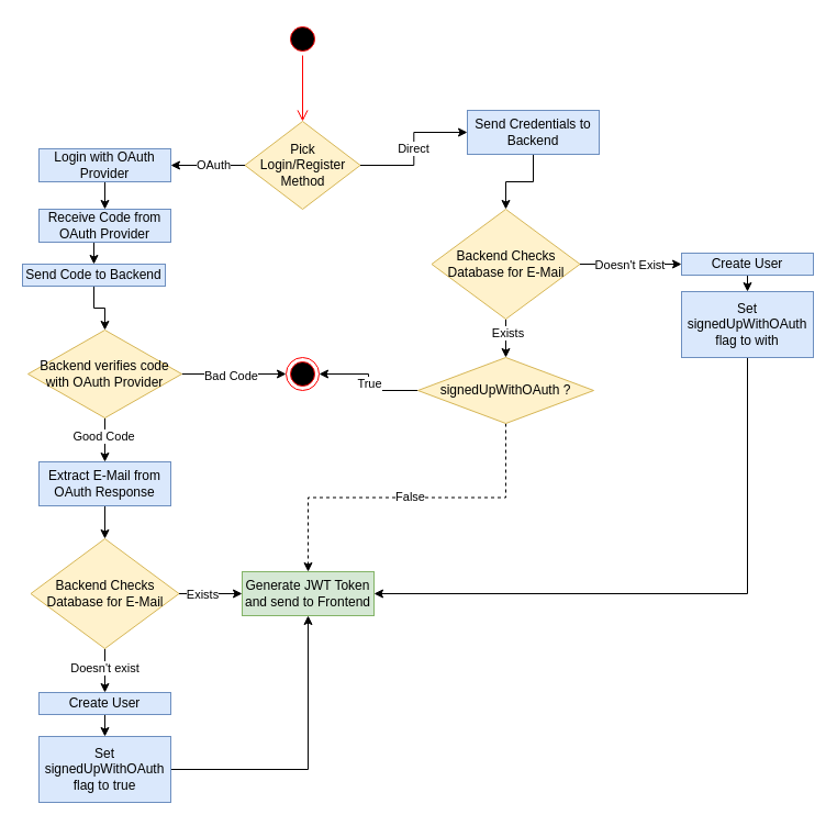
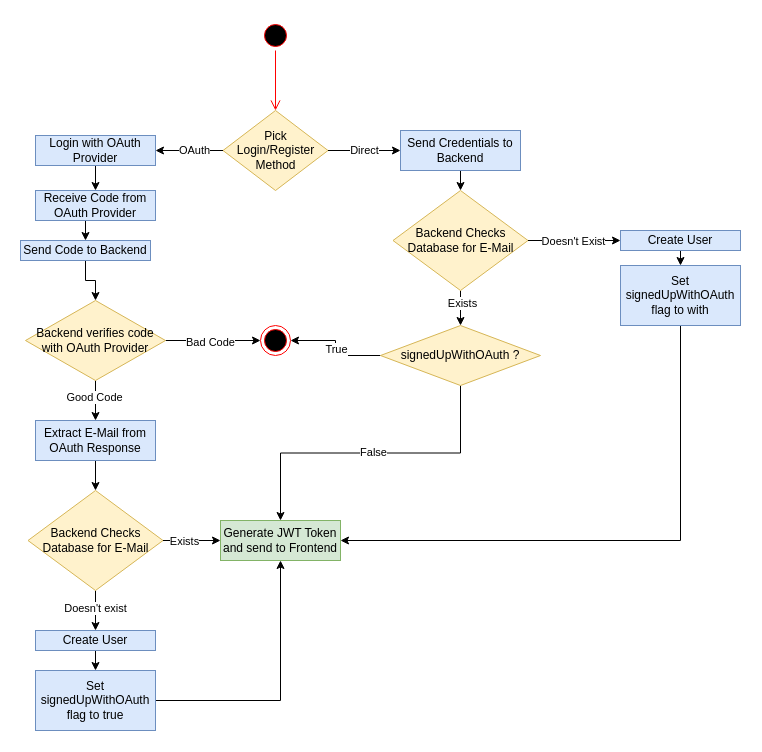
  <mxCell id="0" />
  <mxCell id="1" parent="0" />
  <mxCell id="2" value="" style="ellipse;html=1;shape=startState;fillColor=#000000;strokeColor=#ff0000;" parent="1" vertex="1"><mxGeometry x="260" y="20" width="30" height="30" as="geometry" /></mxCell>
  <mxCell id="3" value="" style="edgeStyle=orthogonalEdgeStyle;html=1;verticalAlign=bottom;endArrow=open;endSize=8;strokeColor=#ff0000;rounded=0;entryX=0.5;entryY=0;entryDx=0;entryDy=0;" parent="1" source="2" target="8" edge="1"><mxGeometry relative="1" as="geometry"><mxPoint x="275" y="130" as="targetPoint" /></mxGeometry></mxCell>
  <mxCell id="4" style="edgeStyle=orthogonalEdgeStyle;rounded=0;orthogonalLoop=1;jettySize=auto;html=1;exitX=0;exitY=0.5;exitDx=0;exitDy=0;entryX=1;entryY=0.5;entryDx=0;entryDy=0;" parent="1" source="8" target="10" edge="1"><mxGeometry relative="1" as="geometry" /></mxCell>
  <mxCell id="5" value="OAuth" style="edgeLabel;html=1;align=center;verticalAlign=middle;resizable=0;points=[];" parent="4" vertex="1" connectable="0"><mxGeometry x="-0.13" y="-1" relative="1" as="geometry"><mxPoint as="offset" /></mxGeometry></mxCell>
  <mxCell id="6" style="edgeStyle=orthogonalEdgeStyle;rounded=0;orthogonalLoop=1;jettySize=auto;html=1;exitX=1;exitY=0.5;exitDx=0;exitDy=0;entryX=0;entryY=0.5;entryDx=0;entryDy=0;" parent="1" source="8" target="32" edge="1"><mxGeometry relative="1" as="geometry" /></mxCell>
  <mxCell id="7" value="Direct" style="edgeLabel;html=1;align=center;verticalAlign=middle;resizable=0;points=[];" parent="6" vertex="1" connectable="0"><mxGeometry y="1" relative="1" as="geometry"><mxPoint as="offset" /></mxGeometry></mxCell>
  <mxCell id="8" value="Pick Login/Register Method" style="rhombus;whiteSpace=wrap;html=1;fillColor=#fff2cc;strokeColor=#d6b656;" parent="1" vertex="1"><mxGeometry x="222.5" y="110" width="105" height="80" as="geometry" /></mxCell>
  <mxCell id="9" style="edgeStyle=orthogonalEdgeStyle;rounded=0;orthogonalLoop=1;jettySize=auto;html=1;exitX=0.5;exitY=1;exitDx=0;exitDy=0;entryX=0.5;entryY=0;entryDx=0;entryDy=0;" parent="1" source="10" target="12" edge="1"><mxGeometry relative="1" as="geometry" /></mxCell>
  <mxCell id="10" value="Login with OAuth Provider" style="rounded=0;whiteSpace=wrap;html=1;fillColor=#dae8fc;strokeColor=#6c8ebf;" parent="1" vertex="1"><mxGeometry x="35" y="135" width="120" height="30" as="geometry" /></mxCell>
  <mxCell id="11" style="edgeStyle=orthogonalEdgeStyle;rounded=0;orthogonalLoop=1;jettySize=auto;html=1;exitX=0.5;exitY=1;exitDx=0;exitDy=0;entryX=0.5;entryY=0;entryDx=0;entryDy=0;" parent="1" source="12" target="14" edge="1"><mxGeometry relative="1" as="geometry" /></mxCell>
  <mxCell id="12" value="Receive Code from OAuth Provider" style="html=1;whiteSpace=wrap;fillColor=#dae8fc;strokeColor=#6c8ebf;" parent="1" vertex="1"><mxGeometry x="35" y="190" width="120" height="30" as="geometry" /></mxCell>
  <mxCell id="13" style="edgeStyle=orthogonalEdgeStyle;rounded=0;orthogonalLoop=1;jettySize=auto;html=1;exitX=0.5;exitY=1;exitDx=0;exitDy=0;entryX=0.5;entryY=0;entryDx=0;entryDy=0;" parent="1" source="14" target="19" edge="1"><mxGeometry relative="1" as="geometry"><mxPoint x="95" y="453" as="targetPoint" /></mxGeometry></mxCell>
  <mxCell id="14" value="Send Code to Backend" style="rounded=0;whiteSpace=wrap;html=1;fillColor=#dae8fc;strokeColor=#6c8ebf;" parent="1" vertex="1"><mxGeometry x="20" y="240" width="130" height="20" as="geometry" /></mxCell>
  <mxCell id="15" style="edgeStyle=orthogonalEdgeStyle;rounded=0;orthogonalLoop=1;jettySize=auto;html=1;exitX=0.5;exitY=1;exitDx=0;exitDy=0;entryX=0.5;entryY=0;entryDx=0;entryDy=0;" parent="1" source="19" target="48" edge="1"><mxGeometry relative="1" as="geometry"><mxPoint x="95" y="420" as="targetPoint" /></mxGeometry></mxCell>
  <mxCell id="16" value="Good Code" style="edgeLabel;html=1;align=center;verticalAlign=middle;resizable=0;points=[];" parent="15" vertex="1" connectable="0"><mxGeometry x="-0.217" y="-2" relative="1" as="geometry"><mxPoint as="offset" /></mxGeometry></mxCell>
  <mxCell id="17" style="edgeStyle=orthogonalEdgeStyle;rounded=0;orthogonalLoop=1;jettySize=auto;html=1;exitX=1;exitY=0.5;exitDx=0;exitDy=0;" parent="1" source="19" target="29" edge="1"><mxGeometry relative="1" as="geometry"><mxPoint x="215" y="339.833" as="targetPoint" /></mxGeometry></mxCell>
  <mxCell id="18" value="Bad Code" style="edgeLabel;html=1;align=center;verticalAlign=middle;resizable=0;points=[];" parent="17" vertex="1" connectable="0"><mxGeometry x="-0.083" y="-1" relative="1" as="geometry"><mxPoint as="offset" /></mxGeometry></mxCell>
  <mxCell id="19" value="Backend verifies code with OAuth Provider" style="rhombus;whiteSpace=wrap;html=1;fillColor=#fff2cc;strokeColor=#d6b656;" parent="1" vertex="1"><mxGeometry x="25" y="300" width="140" height="80" as="geometry" /></mxCell>
  <mxCell id="20" style="edgeStyle=orthogonalEdgeStyle;rounded=0;orthogonalLoop=1;jettySize=auto;html=1;exitX=0.5;exitY=1;exitDx=0;exitDy=0;entryX=0.5;entryY=0;entryDx=0;entryDy=0;" parent="1" source="24" target="26" edge="1"><mxGeometry relative="1" as="geometry" /></mxCell>
  <mxCell id="21" value="Doesn't exist" style="edgeLabel;html=1;align=center;verticalAlign=middle;resizable=0;points=[];" parent="20" vertex="1" connectable="0"><mxGeometry x="-0.148" y="-1" relative="1" as="geometry"><mxPoint as="offset" /></mxGeometry></mxCell>
  <mxCell id="22" style="edgeStyle=orthogonalEdgeStyle;rounded=0;orthogonalLoop=1;jettySize=auto;html=1;exitX=1;exitY=0.5;exitDx=0;exitDy=0;entryX=0;entryY=0.5;entryDx=0;entryDy=0;" parent="1" source="24" target="30" edge="1"><mxGeometry relative="1" as="geometry" /></mxCell>
  <mxCell id="23" value="Exists" style="edgeLabel;html=1;align=center;verticalAlign=middle;resizable=0;points=[];" parent="22" vertex="1" connectable="0"><mxGeometry x="-0.275" relative="1" as="geometry"><mxPoint as="offset" /></mxGeometry></mxCell>
  <mxCell id="24" value="Backend Checks Database for E-Mail" style="rhombus;whiteSpace=wrap;html=1;fillColor=#fff2cc;strokeColor=#d6b656;" parent="1" vertex="1"><mxGeometry x="27.5" y="490" width="135" height="100" as="geometry" /></mxCell>
  <mxCell id="25" style="edgeStyle=orthogonalEdgeStyle;rounded=0;orthogonalLoop=1;jettySize=auto;html=1;exitX=0.5;exitY=1;exitDx=0;exitDy=0;entryX=0.5;entryY=0;entryDx=0;entryDy=0;" parent="1" source="26" target="28" edge="1"><mxGeometry relative="1" as="geometry" /></mxCell>
  <mxCell id="26" value="Create User" style="rounded=0;whiteSpace=wrap;html=1;fillColor=#dae8fc;strokeColor=#6c8ebf;" parent="1" vertex="1"><mxGeometry x="35" y="630" width="120" height="20" as="geometry" /></mxCell>
  <mxCell id="27" style="edgeStyle=orthogonalEdgeStyle;rounded=0;orthogonalLoop=1;jettySize=auto;html=1;exitX=1;exitY=0.5;exitDx=0;exitDy=0;entryX=0.5;entryY=1;entryDx=0;entryDy=0;" parent="1" source="28" target="30" edge="1"><mxGeometry relative="1" as="geometry" /></mxCell>
  <mxCell id="28" value="Set signedUpWithOAuth flag to true" style="rounded=0;whiteSpace=wrap;html=1;fillColor=#dae8fc;strokeColor=#6c8ebf;" parent="1" vertex="1"><mxGeometry x="35" y="670" width="120" height="60" as="geometry" /></mxCell>
  <mxCell id="29" value="" style="ellipse;html=1;shape=endState;fillColor=#000000;strokeColor=#ff0000;" parent="1" vertex="1"><mxGeometry x="260" y="325.003" width="30" height="30" as="geometry" /></mxCell>
  <mxCell id="30" value="Generate JWT Token and send to Frontend" style="rounded=0;whiteSpace=wrap;html=1;fillColor=#d5e8d4;strokeColor=#82b366;" parent="1" vertex="1"><mxGeometry x="220" y="520" width="120" height="40" as="geometry" /></mxCell>
  <mxCell id="31" style="edgeStyle=orthogonalEdgeStyle;rounded=0;orthogonalLoop=1;jettySize=auto;html=1;exitX=0.5;exitY=1;exitDx=0;exitDy=0;entryX=0.5;entryY=0;entryDx=0;entryDy=0;" parent="1" source="32" target="37" edge="1"><mxGeometry relative="1" as="geometry" /></mxCell>
- <mxCell id="32" value="Send Credentials to Backend" style="rounded=0;whiteSpace=wrap;html=1;fillColor=#dae8fc;strokeColor=#6c8ebf;" parent="1" vertex="1"><mxGeometry x="425" y="100" width="120" height="40" as="geometry" /></mxCell>
+ <mxCell id="32" value="Send Credentials to Backend" style="rounded=0;whiteSpace=wrap;html=1;fillColor=#dae8fc;strokeColor=#6c8ebf;" parent="1" vertex="1"><mxGeometry x="400" y="130" width="120" height="40" as="geometry" /></mxCell>
  <mxCell id="33" style="edgeStyle=orthogonalEdgeStyle;rounded=0;orthogonalLoop=1;jettySize=auto;html=1;exitX=1;exitY=0.5;exitDx=0;exitDy=0;entryX=0;entryY=0.5;entryDx=0;entryDy=0;" parent="1" source="37" target="39" edge="1"><mxGeometry relative="1" as="geometry" /></mxCell>
  <mxCell id="34" value="Doesn't Exist" style="edgeLabel;html=1;align=center;verticalAlign=middle;resizable=0;points=[];" parent="33" vertex="1" connectable="0"><mxGeometry x="-0.027" relative="1" as="geometry"><mxPoint as="offset" /></mxGeometry></mxCell>
  <mxCell id="35" style="edgeStyle=orthogonalEdgeStyle;rounded=0;orthogonalLoop=1;jettySize=auto;html=1;exitX=0.5;exitY=1;exitDx=0;exitDy=0;entryX=0.5;entryY=0;entryDx=0;entryDy=0;" parent="1" source="37" target="46" edge="1"><mxGeometry relative="1" as="geometry" /></mxCell>
  <mxCell id="36" value="Exists" style="edgeLabel;html=1;align=center;verticalAlign=middle;resizable=0;points=[];" parent="35" vertex="1" connectable="0"><mxGeometry x="-0.304" y="1" relative="1" as="geometry"><mxPoint as="offset" /></mxGeometry></mxCell>
  <mxCell id="37" value="Backend Checks Database for E-Mail" style="rhombus;whiteSpace=wrap;html=1;fillColor=#fff2cc;strokeColor=#d6b656;" parent="1" vertex="1"><mxGeometry x="392.5" y="190" width="135" height="100" as="geometry" /></mxCell>
  <mxCell id="38" style="edgeStyle=orthogonalEdgeStyle;rounded=0;orthogonalLoop=1;jettySize=auto;html=1;exitX=0.5;exitY=1;exitDx=0;exitDy=0;entryX=0.5;entryY=0;entryDx=0;entryDy=0;" parent="1" source="39" target="41" edge="1"><mxGeometry relative="1" as="geometry" /></mxCell>
  <mxCell id="39" value="Create User" style="rounded=0;whiteSpace=wrap;html=1;fillColor=#dae8fc;strokeColor=#6c8ebf;" parent="1" vertex="1"><mxGeometry x="620" y="230" width="120" height="20" as="geometry" /></mxCell>
  <mxCell id="40" style="edgeStyle=orthogonalEdgeStyle;rounded=0;orthogonalLoop=1;jettySize=auto;html=1;exitX=0.5;exitY=1;exitDx=0;exitDy=0;entryX=1;entryY=0.5;entryDx=0;entryDy=0;" parent="1" source="41" target="30" edge="1"><mxGeometry relative="1" as="geometry" /></mxCell>
  <mxCell id="41" value="Set signedUpWithOAuth flag to with" style="rounded=0;whiteSpace=wrap;html=1;fillColor=#dae8fc;strokeColor=#6c8ebf;" parent="1" vertex="1"><mxGeometry x="620" y="265" width="120" height="60" as="geometry" /></mxCell>
  <mxCell id="42" style="edgeStyle=orthogonalEdgeStyle;rounded=0;orthogonalLoop=1;jettySize=auto;html=1;exitX=0;exitY=0.5;exitDx=0;exitDy=0;entryX=1;entryY=0.5;entryDx=0;entryDy=0;" parent="1" source="46" target="29" edge="1"><mxGeometry relative="1" as="geometry" /></mxCell>
  <mxCell id="43" value="True" style="edgeLabel;html=1;align=center;verticalAlign=middle;resizable=0;points=[];" parent="42" vertex="1" connectable="0"><mxGeometry x="-0.018" relative="1" as="geometry"><mxPoint as="offset" /></mxGeometry></mxCell>
- <mxCell id="44" style="edgeStyle=orthogonalEdgeStyle;rounded=0;orthogonalLoop=1;jettySize=auto;html=1;exitX=0.5;exitY=1;exitDx=0;exitDy=0;entryX=0.5;entryY=0;entryDx=0;entryDy=0;dashed=1;" parent="1" source="46" target="30" edge="1"><mxGeometry relative="1" as="geometry" /></mxCell>
+ <mxCell id="44" style="edgeStyle=orthogonalEdgeStyle;rounded=0;orthogonalLoop=1;jettySize=auto;html=1;exitX=0.5;exitY=1;exitDx=0;exitDy=0;entryX=0.5;entryY=0;entryDx=0;entryDy=0;" parent="1" source="46" target="30" edge="1"><mxGeometry relative="1" as="geometry" /></mxCell>
  <mxCell id="45" value="False" style="edgeLabel;html=1;align=center;verticalAlign=middle;resizable=0;points=[];" parent="44" vertex="1" connectable="0"><mxGeometry x="-0.013" y="-1" relative="1" as="geometry"><mxPoint as="offset" /></mxGeometry></mxCell>
  <mxCell id="46" value="signedUpWithOAuth ?" style="rhombus;whiteSpace=wrap;html=1;fillColor=#fff2cc;strokeColor=#d6b656;" parent="1" vertex="1"><mxGeometry x="380" y="325" width="160" height="60" as="geometry" /></mxCell>
  <mxCell id="47" style="edgeStyle=orthogonalEdgeStyle;rounded=0;orthogonalLoop=1;jettySize=auto;html=1;exitX=0.5;exitY=1;exitDx=0;exitDy=0;entryX=0.5;entryY=0;entryDx=0;entryDy=0;" edge="1" parent="1" source="48" target="24"><mxGeometry relative="1" as="geometry" /></mxCell>
  <mxCell id="48" value="Extract E-Mail from OAuth Response" style="rounded=0;whiteSpace=wrap;html=1;fillColor=#dae8fc;strokeColor=#6c8ebf;" vertex="1" parent="1"><mxGeometry x="35" y="420" width="120" height="40" as="geometry" /></mxCell>
